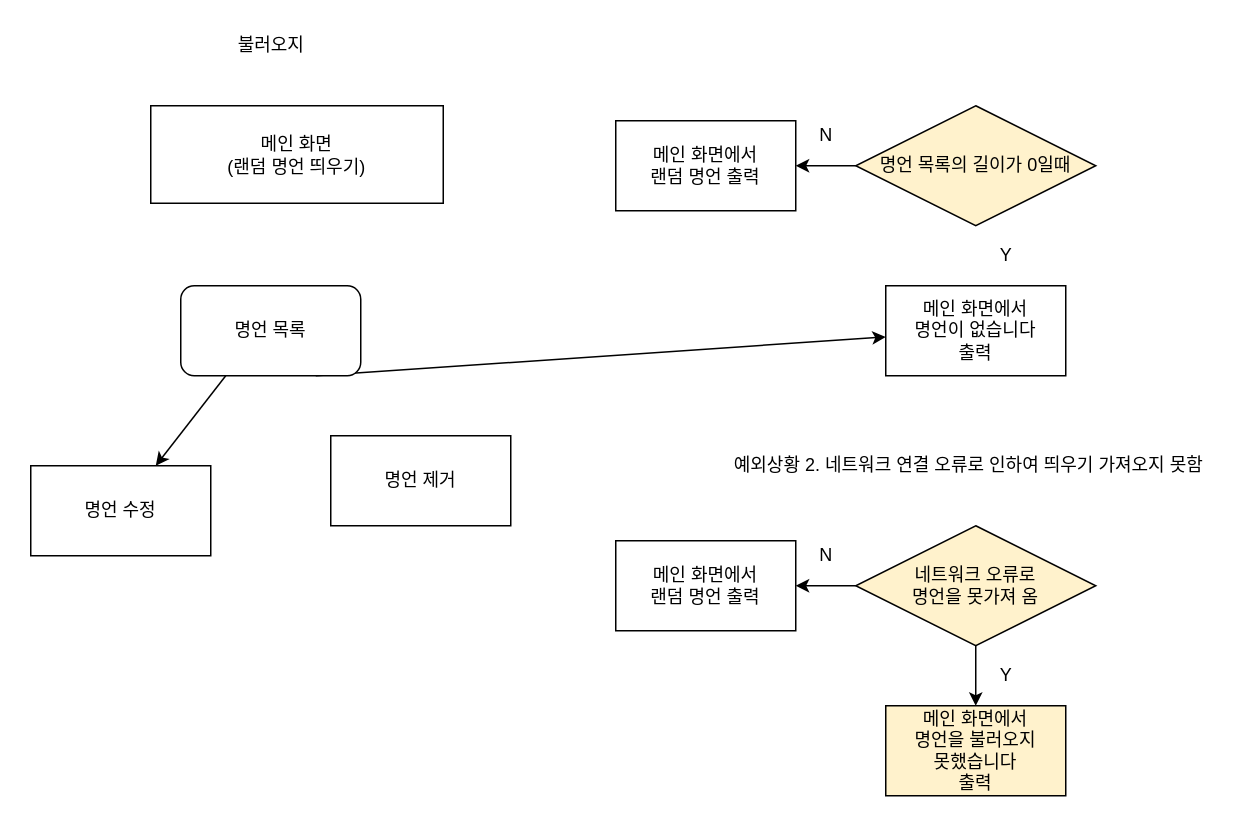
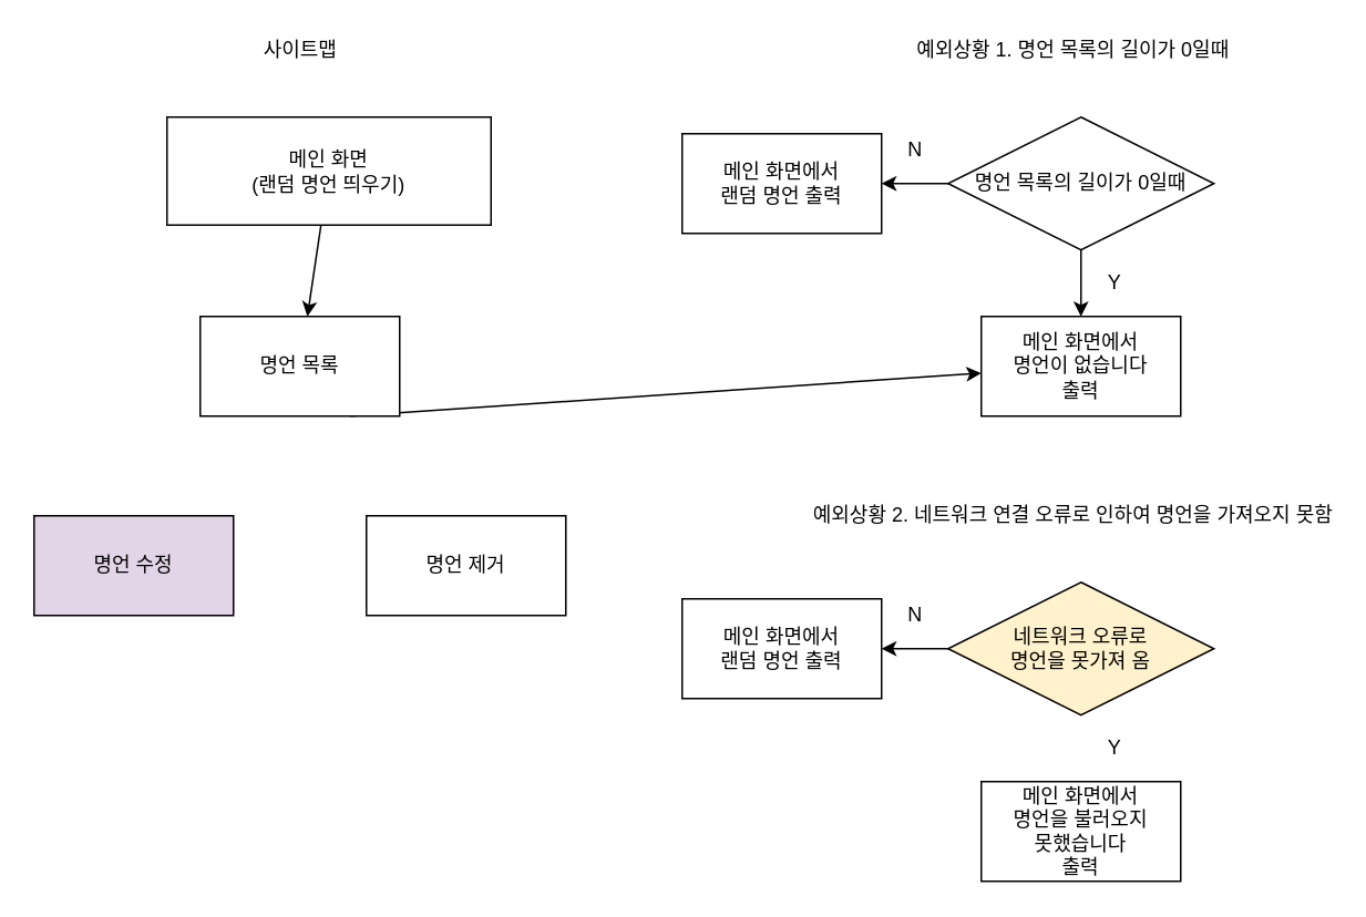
  <mxCell id="0" />
  <mxCell id="1" parent="0" />
+ <mxCell id="2" style="edgeStyle=none;html=1;" edge="1" parent="1" source="3" target="6"><mxGeometry relative="1" as="geometry"><mxPoint x="180" y="190" as="targetPoint" /></mxGeometry></mxCell>
  <mxCell id="3" value="메인 화면&lt;br&gt;(랜덤 명언 띄우기)" style="rounded=0;whiteSpace=wrap;html=1;" vertex="1" parent="1"><mxGeometry x="100" y="70" width="195" height="65" as="geometry" /></mxCell>
- <mxCell id="4" style="edgeStyle=none;html=1;exitX=0.25;exitY=1;exitDx=0;exitDy=0;" edge="1" parent="1" source="6" target="7"><mxGeometry relative="1" as="geometry"><mxPoint x="100" y="310" as="targetPoint" /></mxGeometry></mxCell>
  <mxCell id="5" style="edgeStyle=none;html=1;exitX=0.75;exitY=1;exitDx=0;exitDy=0;" edge="1" parent="1" source="6" target="17"><mxGeometry relative="1" as="geometry"><mxPoint x="260" y="310" as="targetPoint" /></mxGeometry></mxCell>
- <mxCell id="6" value="명언 목록" style="whiteSpace=wrap;html=1;rounded=1;" vertex="1" parent="1"><mxGeometry x="120" y="190" width="120" height="60" as="geometry" /></mxCell>
- <mxCell id="7" value="명언 수정" style="rounded=0;whiteSpace=wrap;html=1;" vertex="1" parent="1"><mxGeometry x="20" y="310" width="120" height="60" as="geometry" /></mxCell>
- <mxCell id="8" value="명언 제거" style="rounded=0;whiteSpace=wrap;html=1;" vertex="1" parent="1"><mxGeometry x="220" y="290" width="120" height="60" as="geometry" /></mxCell>
- <mxCell id="9" value="불러오지" style="text;html=1;align=center;verticalAlign=middle;resizable=0;points=[];autosize=1;strokeColor=none;fillColor=none;" vertex="1" parent="1"><mxGeometry x="150" y="20" width="60" height="20" as="geometry" /></mxCell>
+ <mxCell id="6" value="명언 목록" style="rounded=0;whiteSpace=wrap;html=1;" vertex="1" parent="1"><mxGeometry x="120" y="190" width="120" height="60" as="geometry" /></mxCell>
+ <mxCell id="7" value="명언 수정" style="rounded=0;whiteSpace=wrap;html=1;fillColor=#e1d5e7;" vertex="1" parent="1"><mxGeometry x="20" y="310" width="120" height="60" as="geometry" /></mxCell>
+ <mxCell id="8" value="명언 제거" style="rounded=0;whiteSpace=wrap;html=1;" vertex="1" parent="1"><mxGeometry x="220" y="310" width="120" height="60" as="geometry" /></mxCell>
+ <mxCell id="9" value="사이트맵" style="text;html=1;align=center;verticalAlign=middle;resizable=0;points=[];autosize=1;strokeColor=none;fillColor=none;" vertex="1" parent="1"><mxGeometry x="150" y="20" width="60" height="20" as="geometry" /></mxCell>
+ <mxCell id="10" value="예외상황 1. 명언 목록의 길이가 0일때" style="text;html=1;align=center;verticalAlign=middle;resizable=0;points=[];autosize=1;strokeColor=none;fillColor=none;" vertex="1" parent="1"><mxGeometry x="550" y="20" width="190" height="20" as="geometry" /></mxCell>
  <mxCell id="11" style="edgeStyle=none;html=1;exitX=0;exitY=0.5;exitDx=0;exitDy=0;" edge="1" parent="1" source="13" target="14"><mxGeometry relative="1" as="geometry"><mxPoint x="530" y="110" as="targetPoint" /></mxGeometry></mxCell>
- <mxCell id="13" value="명언 목록의 길이가 0일때" style="rhombus;whiteSpace=wrap;html=1;fillColor=#fff2cc;" vertex="1" parent="1"><mxGeometry x="570" y="70" width="160" height="80" as="geometry" /></mxCell>
+ <mxCell id="12" style="edgeStyle=none;html=1;exitX=0.5;exitY=1;exitDx=0;exitDy=0;" edge="1" parent="1" source="13" target="17"><mxGeometry relative="1" as="geometry"><mxPoint x="650" y="190" as="targetPoint" /></mxGeometry></mxCell>
+ <mxCell id="13" value="명언 목록의 길이가 0일때" style="rhombus;whiteSpace=wrap;html=1;" vertex="1" parent="1"><mxGeometry x="570" y="70" width="160" height="80" as="geometry" /></mxCell>
  <mxCell id="14" value="메인 화면에서&lt;br&gt;랜덤 명언 출력" style="rounded=0;whiteSpace=wrap;html=1;" vertex="1" parent="1"><mxGeometry x="410" y="80" width="120" height="60" as="geometry" /></mxCell>
  <mxCell id="15" value="N" style="text;html=1;align=center;verticalAlign=middle;resizable=0;points=[];autosize=1;strokeColor=none;fillColor=none;" vertex="1" parent="1"><mxGeometry x="540" y="80" width="20" height="20" as="geometry" /></mxCell>
  <mxCell id="16" value="Y" style="text;html=1;align=center;verticalAlign=middle;resizable=0;points=[];autosize=1;strokeColor=none;fillColor=none;" vertex="1" parent="1"><mxGeometry x="660" y="160" width="20" height="20" as="geometry" /></mxCell>
  <mxCell id="17" value="메인 화면에서&lt;br&gt;명언이 없습니다&lt;br&gt;출력" style="rounded=0;whiteSpace=wrap;html=1;" vertex="1" parent="1"><mxGeometry x="590" y="190" width="120" height="60" as="geometry" /></mxCell>
- <mxCell id="18" value="예외상황 2. 네트워크 연결 오류로 인하여 띄우기 가져오지 못함" style="text;html=1;align=center;verticalAlign=middle;resizable=0;points=[];autosize=1;strokeColor=none;fillColor=none;" vertex="1" parent="1"><mxGeometry x="490" y="300" width="310" height="20" as="geometry" /></mxCell>
+ <mxCell id="18" value="예외상황 2. 네트워크 연결 오류로 인하여 명언을 가져오지 못함" style="text;html=1;align=center;verticalAlign=middle;resizable=0;points=[];autosize=1;strokeColor=none;fillColor=none;" vertex="1" parent="1"><mxGeometry x="490" y="300" width="310" height="20" as="geometry" /></mxCell>
  <mxCell id="19" style="edgeStyle=none;html=1;exitX=0;exitY=0.5;exitDx=0;exitDy=0;" edge="1" parent="1" source="21" target="22"><mxGeometry relative="1" as="geometry"><mxPoint x="530" y="390" as="targetPoint" /></mxGeometry></mxCell>
- <mxCell id="20" style="edgeStyle=none;html=1;exitX=0.5;exitY=1;exitDx=0;exitDy=0;" edge="1" parent="1" source="21" target="25"><mxGeometry relative="1" as="geometry"><mxPoint x="650" y="470" as="targetPoint" /></mxGeometry></mxCell>
  <mxCell id="21" value="네트워크 오류로&lt;br&gt;명언을 못가져 옴" style="rhombus;whiteSpace=wrap;html=1;fillColor=#fff2cc;" vertex="1" parent="1"><mxGeometry x="570" y="350" width="160" height="80" as="geometry" /></mxCell>
  <mxCell id="22" value="메인 화면에서&lt;br&gt;랜덤 명언 출력" style="rounded=0;whiteSpace=wrap;html=1;" vertex="1" parent="1"><mxGeometry x="410" y="360" width="120" height="60" as="geometry" /></mxCell>
  <mxCell id="23" value="N" style="text;html=1;align=center;verticalAlign=middle;resizable=0;points=[];autosize=1;strokeColor=none;fillColor=none;" vertex="1" parent="1"><mxGeometry x="540" y="360" width="20" height="20" as="geometry" /></mxCell>
  <mxCell id="24" value="Y" style="text;html=1;align=center;verticalAlign=middle;resizable=0;points=[];autosize=1;strokeColor=none;fillColor=none;" vertex="1" parent="1"><mxGeometry x="660" y="440" width="20" height="20" as="geometry" /></mxCell>
- <mxCell id="25" value="메인 화면에서&lt;br&gt;명언을 불러오지 &lt;br&gt;못했습니다&lt;br&gt;출력" style="rounded=0;whiteSpace=wrap;html=1;fillColor=#fff2cc;" vertex="1" parent="1"><mxGeometry x="590" y="470" width="120" height="60" as="geometry" /></mxCell>
+ <mxCell id="25" value="메인 화면에서&lt;br&gt;명언을 불러오지 &lt;br&gt;못했습니다&lt;br&gt;출력" style="rounded=0;whiteSpace=wrap;html=1;" vertex="1" parent="1"><mxGeometry x="590" y="470" width="120" height="60" as="geometry" /></mxCell>
